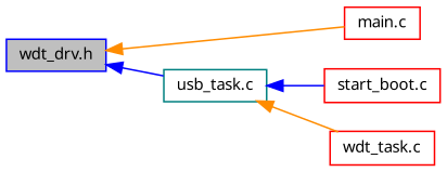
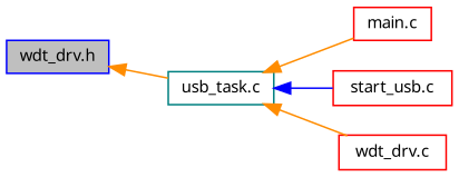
  digraph {
    rankdir=LR
    node [color=red fillcolor=white fontname="FreeSans.ttf" fontsize=10 shape=record style=filled]
    edge [color=darkorange dir=back fontname="FreeSans.ttf" fontsize=10 labelfontname="FreeSans.ttf" labelfontsize=10 style=solid]
    n1 [color=blue fillcolor=grey75 fontcolor=black height=0.2 label="wdt_drv.h" width=0.4]
    n2 [height=0.2 label="main.c" width=0.4]
    n3 [color=teal height=0.2 label="usb_task.c" width=0.4]
-   n4 [height=0.2 label="start_boot.c" width=0.4]
-   n5 [height=0.2 label="wdt_task.c" width=0.4]
-   n1 -> n2
-   n1 -> n3 [color=blue]
+   n4 [height=0.2 label="start_usb.c" width=0.4]
+   n5 [height=0.2 label="wdt_drv.c" width=0.4]
+   n3 -> n2
+   n1 -> n3
    n3 -> n4 [color=blue]
    n3 -> n5
  }
